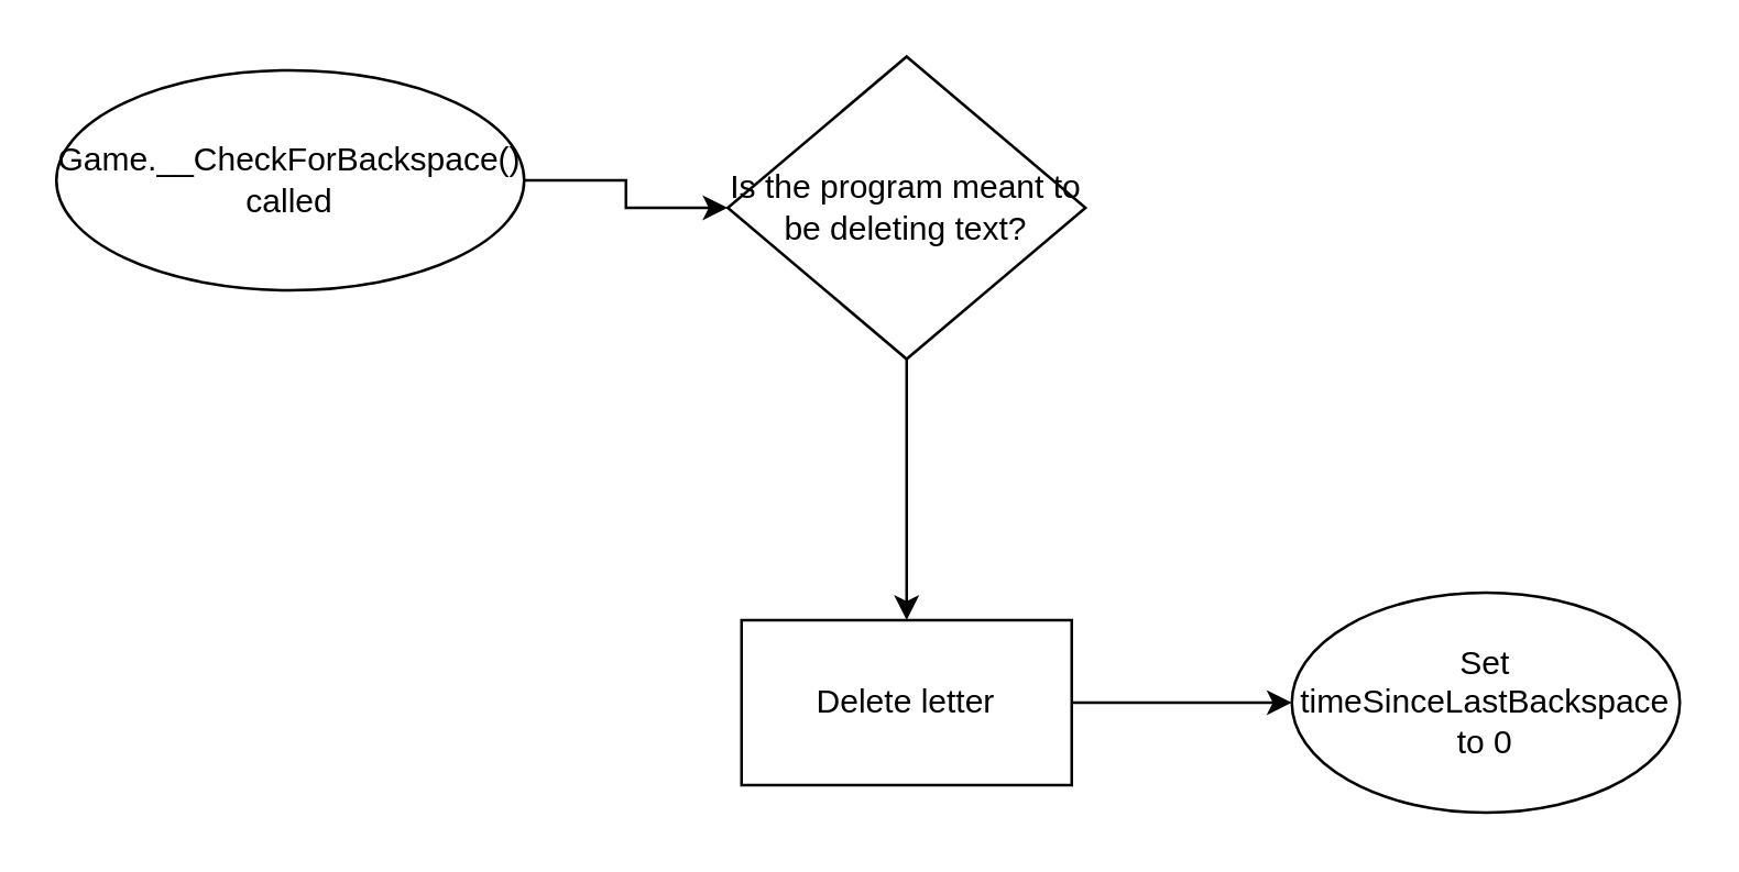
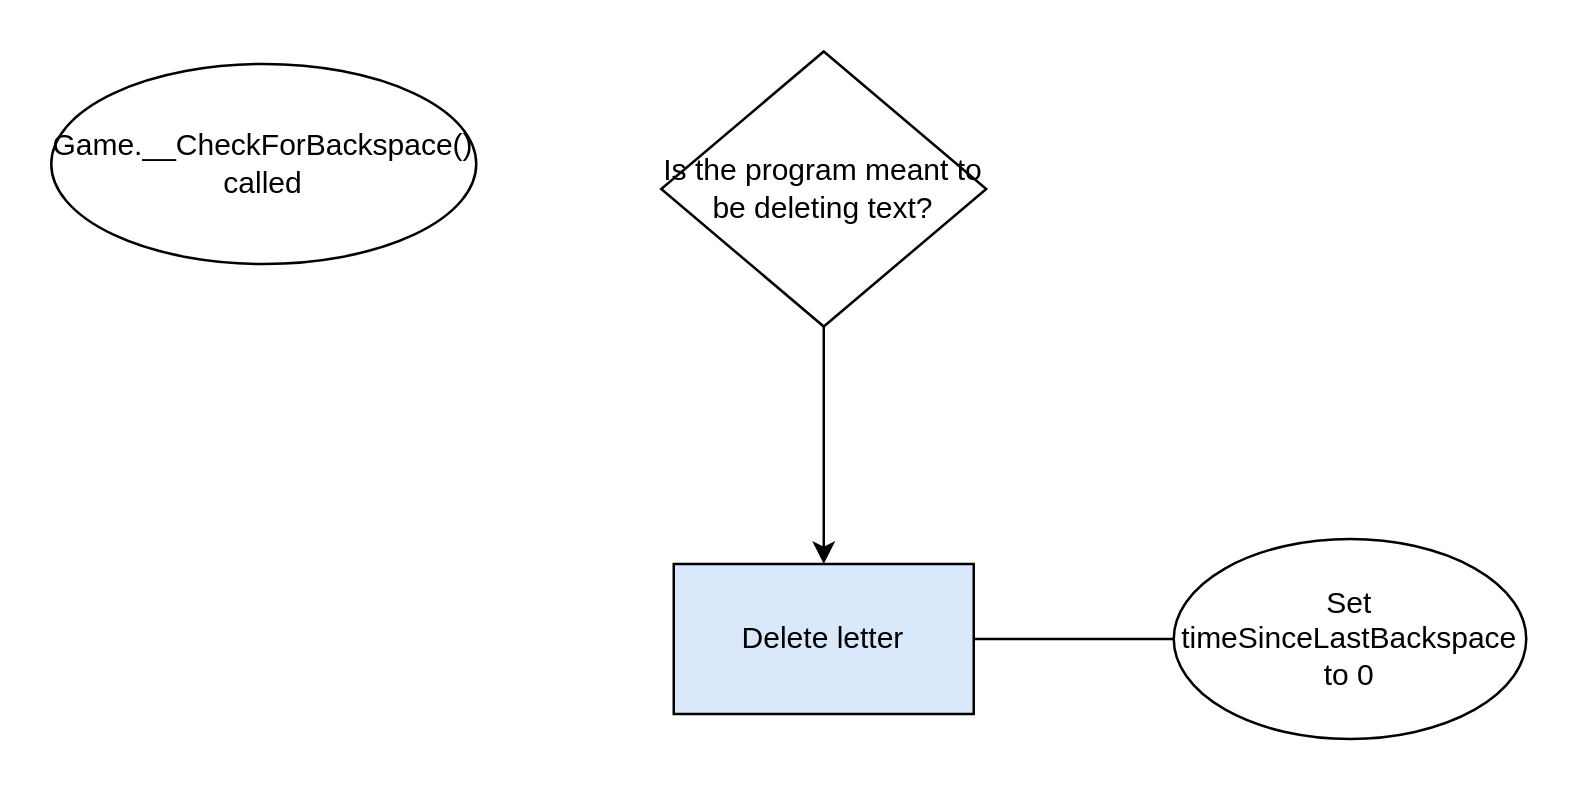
  <mxCell id="0" />
  <mxCell id="1" parent="0" />
- <mxCell id="2" value="" style="edgeStyle=orthogonalEdgeStyle;rounded=0;orthogonalLoop=1;jettySize=auto;html=1;" edge="1" parent="1" source="3" target="5"><mxGeometry relative="1" as="geometry" /></mxCell>
  <mxCell id="3" value="Game.__CheckForBackspace() called" style="ellipse;whiteSpace=wrap;html=1;" vertex="1" parent="1"><mxGeometry x="20" y="25" width="170" height="80" as="geometry" /></mxCell>
  <mxCell id="4" value="" style="edgeStyle=orthogonalEdgeStyle;rounded=0;orthogonalLoop=1;jettySize=auto;html=1;" edge="1" parent="1" source="5" target="7"><mxGeometry relative="1" as="geometry" /></mxCell>
  <mxCell id="5" value="Is the program meant to be deleting text?" style="rhombus;whiteSpace=wrap;html=1;" vertex="1" parent="1"><mxGeometry x="264" y="20" width="130" height="110" as="geometry" /></mxCell>
- <mxCell id="6" value="" style="edgeStyle=orthogonalEdgeStyle;rounded=0;orthogonalLoop=1;jettySize=auto;html=1;" edge="1" parent="1" source="7" target="8"><mxGeometry relative="1" as="geometry" /></mxCell>
- <mxCell id="7" value="Delete letter" style="whiteSpace=wrap;html=1;" vertex="1" parent="1"><mxGeometry x="269" y="225" width="120" height="60" as="geometry" /></mxCell>
+ <mxCell id="6" value="" style="edgeStyle=orthogonalEdgeStyle;rounded=0;orthogonalLoop=1;jettySize=auto;html=1;endArrow=none;" edge="1" parent="1" source="7" target="8"><mxGeometry relative="1" as="geometry" /></mxCell>
+ <mxCell id="7" value="Delete letter" style="whiteSpace=wrap;html=1;fillColor=#dae8fc;" vertex="1" parent="1"><mxGeometry x="269" y="225" width="120" height="60" as="geometry" /></mxCell>
  <mxCell id="8" value="Set timeSinceLastBackspace to 0" style="ellipse;whiteSpace=wrap;html=1;" vertex="1" parent="1"><mxGeometry x="469" y="215" width="141" height="80" as="geometry" /></mxCell>
